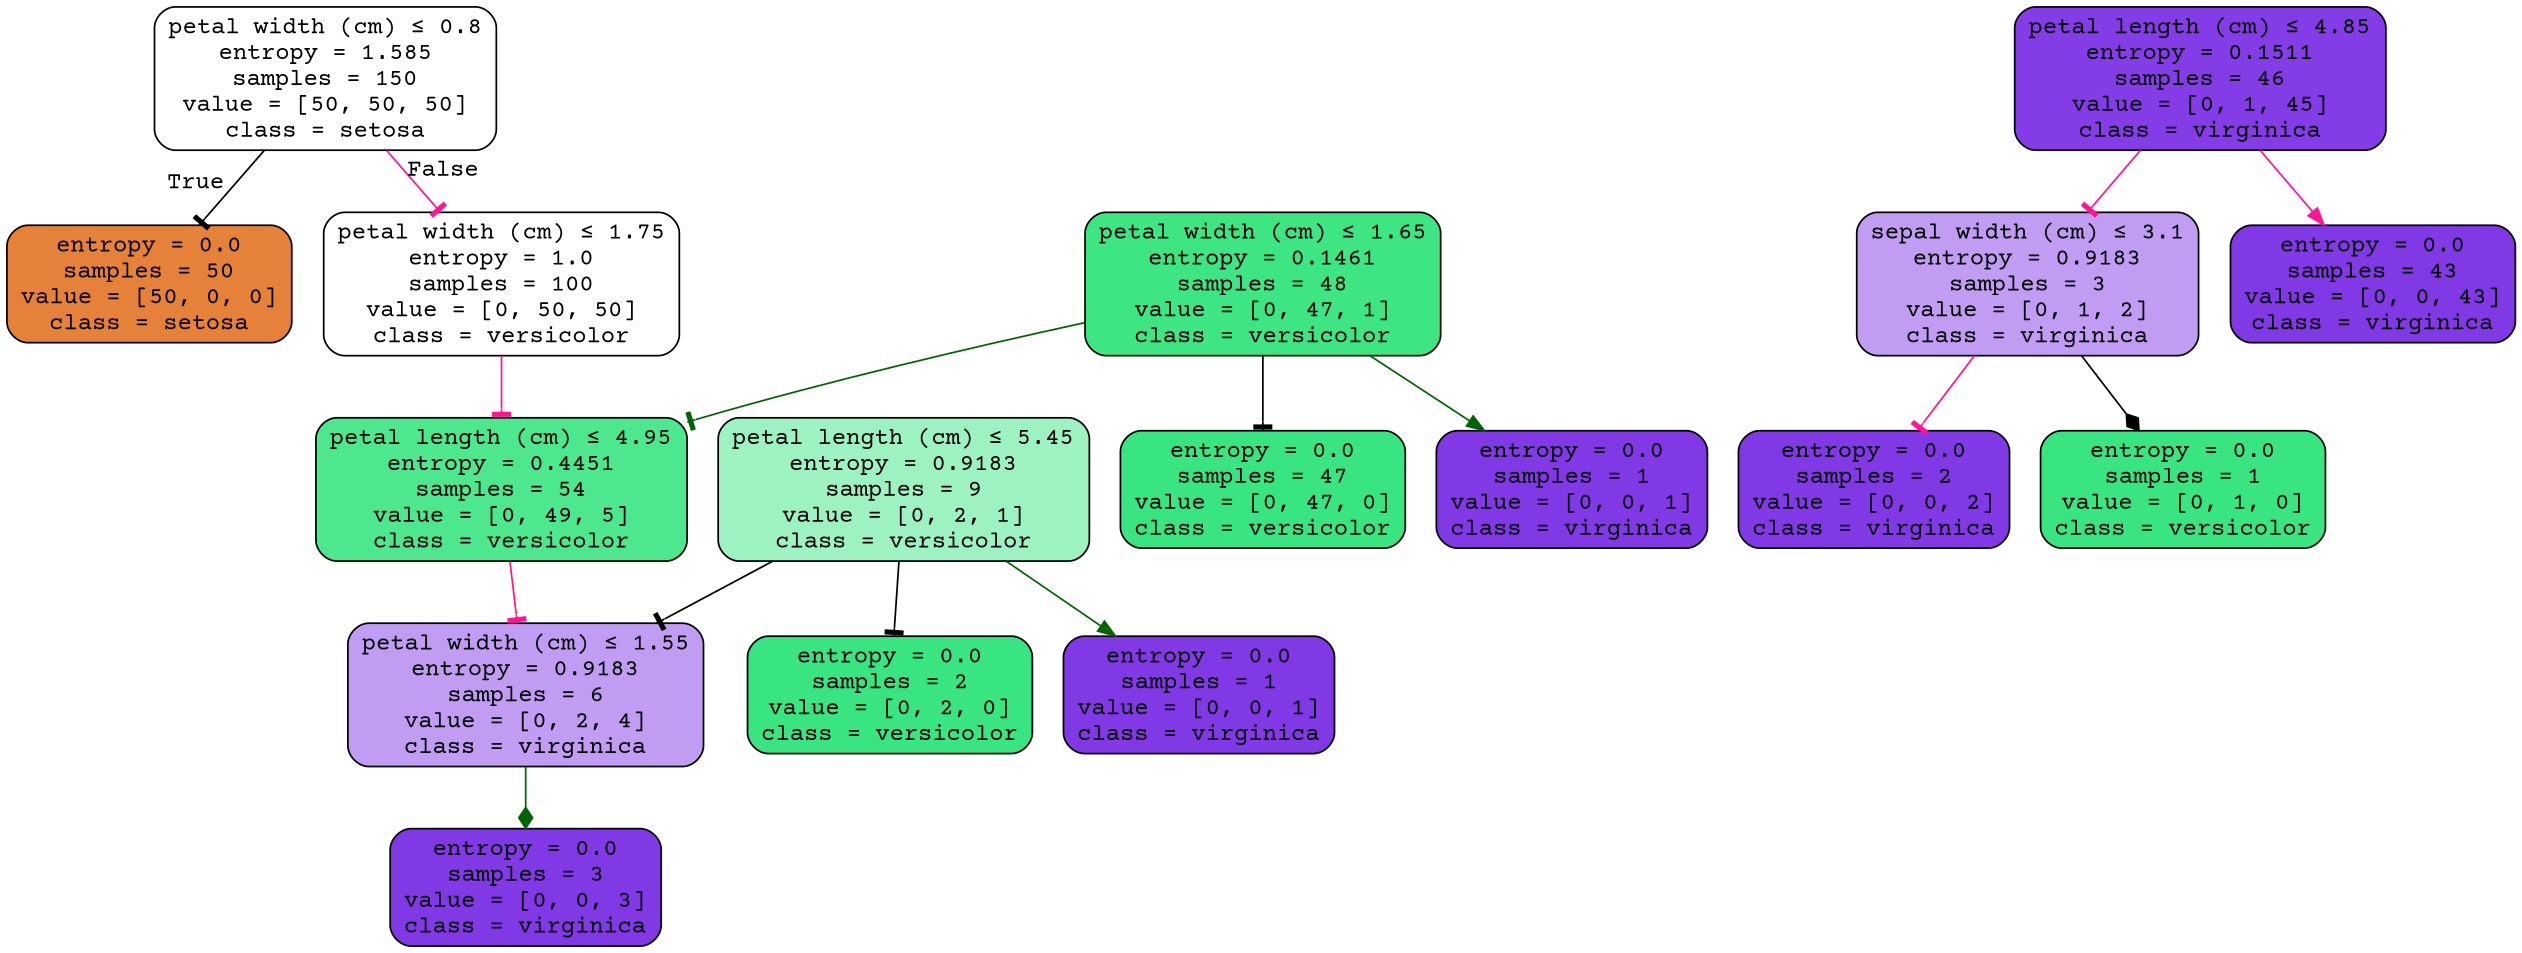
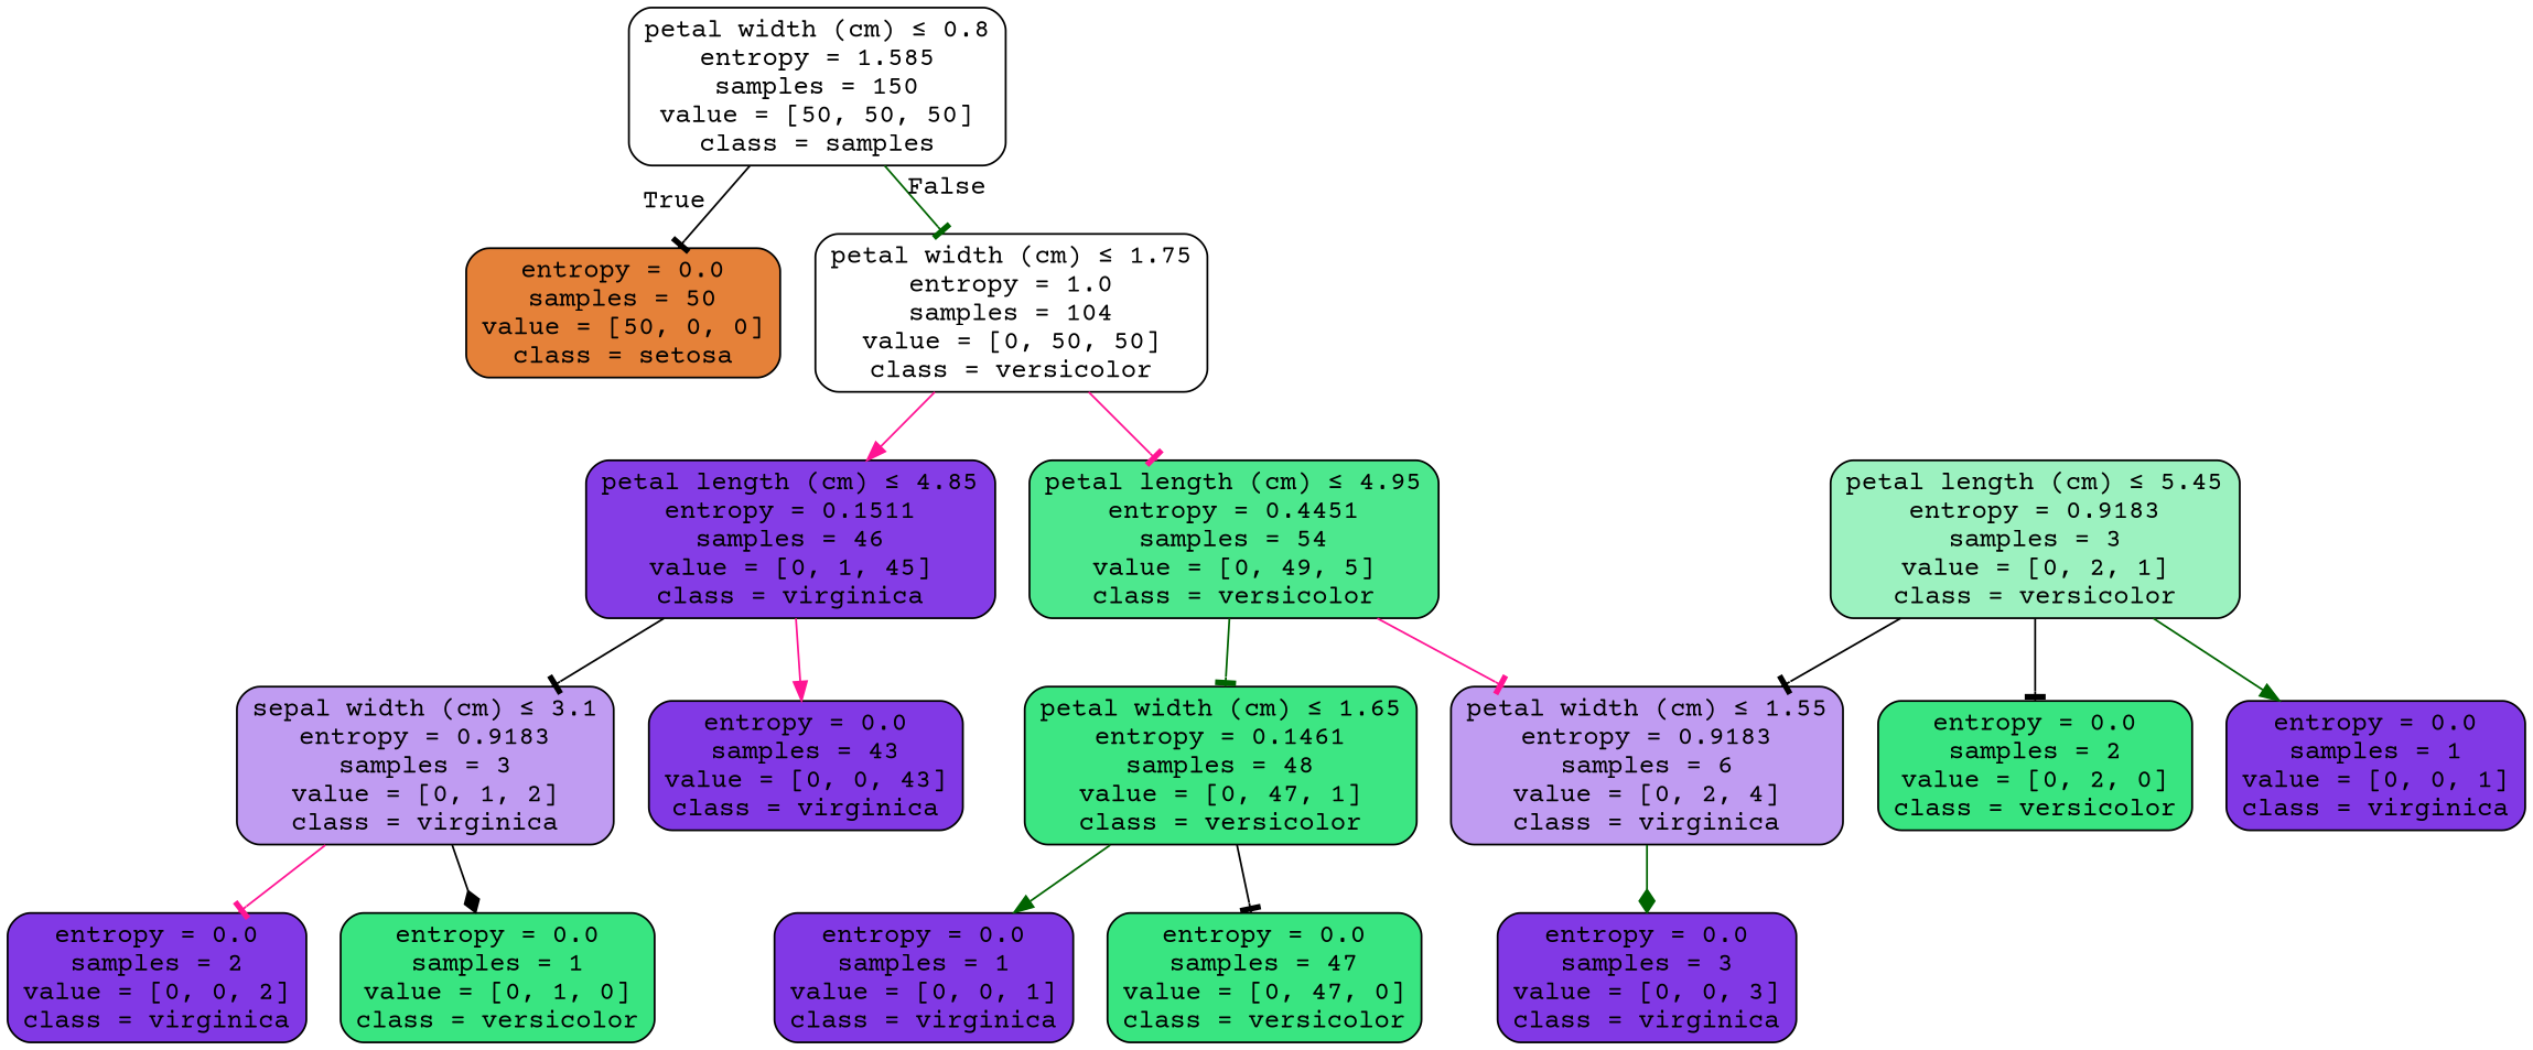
  digraph {
    fontname="Courier Prime"
    node [color=black fillcolor="#8139e5ff" fontname="Courier Prime" shape=box style="filled, rounded"]
    edge [arrowhead=tee color=black fontname="Courier Prime"]
-   n1 [fillcolor="#e5813900" label=<petal width (cm) &le; 0.8<br/>entropy = 1.585<br/>samples = 150<br/>value = [50, 50, 50]<br/>class = setosa>]
+   n1 [fillcolor="#e5813900" label=<petal width (cm) &le; 0.8<br/>entropy = 1.585<br/>samples = 150<br/>value = [50, 50, 50]<br/>class = samples>]
    n2 [fillcolor="#e58139ff" label=<entropy = 0.0<br/>samples = 50<br/>value = [50, 0, 0]<br/>class = setosa>]
-   n3 [fillcolor="#39e58100" label=<petal width (cm) &le; 1.75<br/>entropy = 1.0<br/>samples = 100<br/>value = [0, 50, 50]<br/>class = versicolor>]
+   n3 [fillcolor="#39e58100" label=<petal width (cm) &le; 1.75<br/>entropy = 1.0<br/>samples = 104<br/>value = [0, 50, 50]<br/>class = versicolor>]
    n4 [fillcolor="#39e581e5" label=<petal length (cm) &le; 4.95<br/>entropy = 0.4451<br/>samples = 54<br/>value = [0, 49, 5]<br/>class = versicolor>]
    n5 [fillcolor="#8139e5f9" label=<petal length (cm) &le; 4.85<br/>entropy = 0.1511<br/>samples = 46<br/>value = [0, 1, 45]<br/>class = virginica>]
    n6 [fillcolor="#39e581fa" label=<petal width (cm) &le; 1.65<br/>entropy = 0.1461<br/>samples = 48<br/>value = [0, 47, 1]<br/>class = versicolor>]
    n7 [fillcolor="#8139e57f" label=<petal width (cm) &le; 1.55<br/>entropy = 0.9183<br/>samples = 6<br/>value = [0, 2, 4]<br/>class = virginica>]
    n8 [fillcolor="#8139e57f" label=<sepal width (cm) &le; 3.1<br/>entropy = 0.9183<br/>samples = 3<br/>value = [0, 1, 2]<br/>class = virginica>]
    n9 [label=<entropy = 0.0<br/>samples = 43<br/>value = [0, 0, 43]<br/>class = virginica>]
    n10 [fillcolor="#39e581ff" label=<entropy = 0.0<br/>samples = 47<br/>value = [0, 47, 0]<br/>class = versicolor>]
    n11 [label=<entropy = 0.0<br/>samples = 1<br/>value = [0, 0, 1]<br/>class = virginica>]
    n12 [label=<entropy = 0.0<br/>samples = 3<br/>value = [0, 0, 3]<br/>class = virginica>]
-   n13 [fillcolor="#39e5817f" label=<petal length (cm) &le; 5.45<br/>entropy = 0.9183<br/>samples = 9<br/>value = [0, 2, 1]<br/>class = versicolor>]
+   n13 [fillcolor="#39e5817f" label=<petal length (cm) &le; 5.45<br/>entropy = 0.9183<br/>samples = 3<br/>value = [0, 2, 1]<br/>class = versicolor>]
    n14 [fillcolor="#39e581ff" label=<entropy = 0.0<br/>samples = 2<br/>value = [0, 2, 0]<br/>class = versicolor>]
    n15 [label=<entropy = 0.0<br/>samples = 1<br/>value = [0, 0, 1]<br/>class = virginica>]
    n16 [label=<entropy = 0.0<br/>samples = 2<br/>value = [0, 0, 2]<br/>class = virginica>]
    n17 [fillcolor="#39e581ff" label=<entropy = 0.0<br/>samples = 1<br/>value = [0, 1, 0]<br/>class = versicolor>]
    n1 -> n2 [headlabel=True labelangle=45 labeldistance=2.5]
-   n1 -> n3 [color=deeppink headlabel=False labelangle=-45 labeldistance=2.5]
+   n1 -> n3 [color=darkgreen headlabel=False labelangle=-45 labeldistance=2.5]
    n3 -> n4 [color=deeppink]
-   n6 -> n4 [color=darkgreen]
+   n3 -> n5 [arrowhead=normal color=deeppink]
+   n4 -> n6 [color=darkgreen]
    n4 -> n7 [color=deeppink]
-   n5 -> n8 [color=deeppink]
+   n5 -> n8
    n5 -> n9 [arrowhead=normal color=deeppink]
    n6 -> n10
    n6 -> n11 [arrowhead=normal color=darkgreen]
    n7 -> n12 [arrowhead=diamond color=darkgreen]
    n8 -> n16 [color=deeppink]
    n8 -> n17 [arrowhead=diamond]
    n13 -> n7
    n13 -> n14
    n13 -> n15 [arrowhead=normal color=darkgreen]
  }
